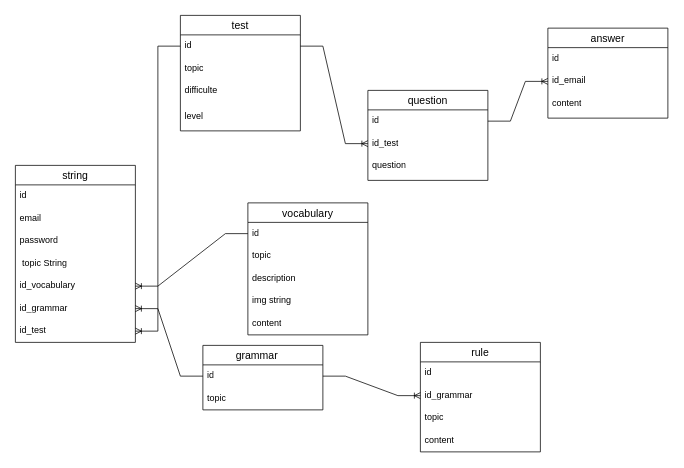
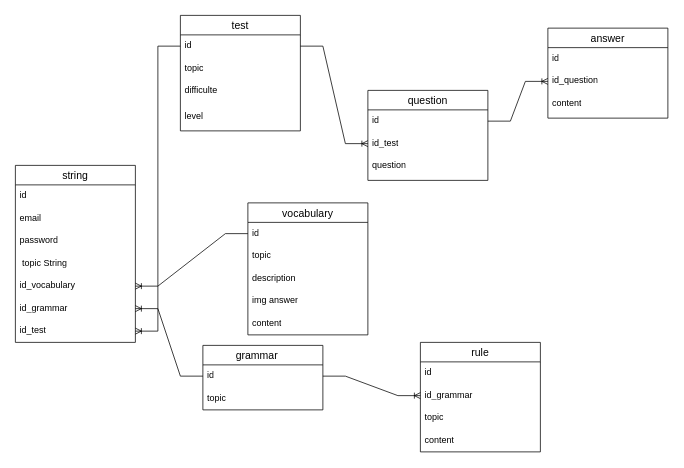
  <mxCell id="0" />
  <mxCell id="1" parent="0" />
  <mxCell id="2" value="string" style="swimlane;fontStyle=0;childLayout=stackLayout;horizontal=1;startSize=26;horizontalStack=0;resizeParent=1;resizeParentMax=0;resizeLast=0;collapsible=1;marginBottom=0;align=center;fontSize=14;" vertex="1" parent="1"><mxGeometry x="20" y="220" width="160" height="236" as="geometry" /></mxCell>
  <mxCell id="3" value="id" style="text;strokeColor=none;fillColor=none;spacingLeft=4;spacingRight=4;overflow=hidden;rotatable=0;points=[[0,0.5],[1,0.5]];portConstraint=eastwest;fontSize=12;whiteSpace=wrap;html=1;" vertex="1" parent="2"><mxGeometry y="26" width="160" height="30" as="geometry" /></mxCell>
  <mxCell id="4" value="email" style="text;strokeColor=none;fillColor=none;spacingLeft=4;spacingRight=4;overflow=hidden;rotatable=0;points=[[0,0.5],[1,0.5]];portConstraint=eastwest;fontSize=12;whiteSpace=wrap;html=1;" vertex="1" parent="2"><mxGeometry y="56" width="160" height="30" as="geometry" /></mxCell>
  <mxCell id="5" value="password" style="text;strokeColor=none;fillColor=none;spacingLeft=4;spacingRight=4;overflow=hidden;rotatable=0;points=[[0,0.5],[1,0.5]];portConstraint=eastwest;fontSize=12;whiteSpace=wrap;html=1;" vertex="1" parent="2"><mxGeometry y="86" width="160" height="30" as="geometry" /></mxCell>
  <mxCell id="6" value="&amp;nbsp;topic String" style="text;strokeColor=none;fillColor=none;spacingLeft=4;spacingRight=4;overflow=hidden;rotatable=0;points=[[0,0.5],[1,0.5]];portConstraint=eastwest;fontSize=12;whiteSpace=wrap;html=1;" vertex="1" parent="2"><mxGeometry y="116" width="160" height="30" as="geometry" /></mxCell>
  <mxCell id="7" value="id_vocabulary" style="text;strokeColor=none;fillColor=none;spacingLeft=4;spacingRight=4;overflow=hidden;rotatable=0;points=[[0,0.5],[1,0.5]];portConstraint=eastwest;fontSize=12;whiteSpace=wrap;html=1;" vertex="1" parent="2"><mxGeometry y="146" width="160" height="30" as="geometry" /></mxCell>
  <mxCell id="8" value="id_grammar" style="text;strokeColor=none;fillColor=none;spacingLeft=4;spacingRight=4;overflow=hidden;rotatable=0;points=[[0,0.5],[1,0.5]];portConstraint=eastwest;fontSize=12;whiteSpace=wrap;html=1;" vertex="1" parent="2"><mxGeometry y="176" width="160" height="30" as="geometry" /></mxCell>
  <mxCell id="9" value="id_test" style="text;strokeColor=none;fillColor=none;spacingLeft=4;spacingRight=4;overflow=hidden;rotatable=0;points=[[0,0.5],[1,0.5]];portConstraint=eastwest;fontSize=12;whiteSpace=wrap;html=1;" vertex="1" parent="2"><mxGeometry y="206" width="160" height="30" as="geometry" /></mxCell>
  <mxCell id="10" value="test" style="swimlane;fontStyle=0;childLayout=stackLayout;horizontal=1;startSize=26;horizontalStack=0;resizeParent=1;resizeParentMax=0;resizeLast=0;collapsible=1;marginBottom=0;align=center;fontSize=14;" vertex="1" parent="1"><mxGeometry x="240" y="20" width="160" height="154" as="geometry" /></mxCell>
  <mxCell id="11" value="id" style="text;strokeColor=none;fillColor=none;spacingLeft=4;spacingRight=4;overflow=hidden;rotatable=0;points=[[0,0.5],[1,0.5]];portConstraint=eastwest;fontSize=12;whiteSpace=wrap;html=1;" vertex="1" parent="10"><mxGeometry y="26" width="160" height="30" as="geometry" /></mxCell>
  <mxCell id="12" value="topic" style="text;strokeColor=none;fillColor=none;spacingLeft=4;spacingRight=4;overflow=hidden;rotatable=0;points=[[0,0.5],[1,0.5]];portConstraint=eastwest;fontSize=12;whiteSpace=wrap;html=1;" vertex="1" parent="10"><mxGeometry y="56" width="160" height="30" as="geometry" /></mxCell>
  <mxCell id="13" value="difficulte" style="text;strokeColor=none;fillColor=none;spacingLeft=4;spacingRight=4;overflow=hidden;rotatable=0;points=[[0,0.5],[1,0.5]];portConstraint=eastwest;fontSize=12;whiteSpace=wrap;html=1;" vertex="1" parent="10"><mxGeometry y="86" width="160" height="34" as="geometry" /></mxCell>
  <mxCell id="14" value="level" style="text;strokeColor=none;fillColor=none;spacingLeft=4;spacingRight=4;overflow=hidden;rotatable=0;points=[[0,0.5],[1,0.5]];portConstraint=eastwest;fontSize=12;whiteSpace=wrap;html=1;" vertex="1" parent="10"><mxGeometry y="120" width="160" height="34" as="geometry" /></mxCell>
  <mxCell id="15" value="" style="edgeStyle=entityRelationEdgeStyle;fontSize=12;html=1;endArrow=ERoneToMany;rounded=0;" edge="1" parent="1" source="11" target="9"><mxGeometry width="100" height="100" relative="1" as="geometry"><mxPoint x="80" y="190" as="sourcePoint" /><mxPoint x="180" y="90" as="targetPoint" /></mxGeometry></mxCell>
  <mxCell id="16" value="vocabulary" style="swimlane;fontStyle=0;childLayout=stackLayout;horizontal=1;startSize=26;horizontalStack=0;resizeParent=1;resizeParentMax=0;resizeLast=0;collapsible=1;marginBottom=0;align=center;fontSize=14;" vertex="1" parent="1"><mxGeometry x="330" y="270" width="160" height="176" as="geometry" /></mxCell>
  <mxCell id="17" value="id" style="text;strokeColor=none;fillColor=none;spacingLeft=4;spacingRight=4;overflow=hidden;rotatable=0;points=[[0,0.5],[1,0.5]];portConstraint=eastwest;fontSize=12;whiteSpace=wrap;html=1;" vertex="1" parent="16"><mxGeometry y="26" width="160" height="30" as="geometry" /></mxCell>
  <mxCell id="18" value="topic" style="text;strokeColor=none;fillColor=none;spacingLeft=4;spacingRight=4;overflow=hidden;rotatable=0;points=[[0,0.5],[1,0.5]];portConstraint=eastwest;fontSize=12;whiteSpace=wrap;html=1;" vertex="1" parent="16"><mxGeometry y="56" width="160" height="30" as="geometry" /></mxCell>
  <mxCell id="19" value="description" style="text;strokeColor=none;fillColor=none;spacingLeft=4;spacingRight=4;overflow=hidden;rotatable=0;points=[[0,0.5],[1,0.5]];portConstraint=eastwest;fontSize=12;whiteSpace=wrap;html=1;" vertex="1" parent="16"><mxGeometry y="86" width="160" height="30" as="geometry" /></mxCell>
- <mxCell id="20" value="img string" style="text;strokeColor=none;fillColor=none;spacingLeft=4;spacingRight=4;overflow=hidden;rotatable=0;points=[[0,0.5],[1,0.5]];portConstraint=eastwest;fontSize=12;whiteSpace=wrap;html=1;" vertex="1" parent="16"><mxGeometry y="116" width="160" height="30" as="geometry" /></mxCell>
+ <mxCell id="20" value="img answer" style="text;strokeColor=none;fillColor=none;spacingLeft=4;spacingRight=4;overflow=hidden;rotatable=0;points=[[0,0.5],[1,0.5]];portConstraint=eastwest;fontSize=12;whiteSpace=wrap;html=1;" vertex="1" parent="16"><mxGeometry y="116" width="160" height="30" as="geometry" /></mxCell>
  <mxCell id="21" value="content" style="text;strokeColor=none;fillColor=none;spacingLeft=4;spacingRight=4;overflow=hidden;rotatable=0;points=[[0,0.5],[1,0.5]];portConstraint=eastwest;fontSize=12;whiteSpace=wrap;html=1;" vertex="1" parent="16"><mxGeometry y="146" width="160" height="30" as="geometry" /></mxCell>
  <mxCell id="22" value="" style="edgeStyle=entityRelationEdgeStyle;fontSize=12;html=1;endArrow=ERoneToMany;rounded=0;" edge="1" parent="1" source="17" target="7"><mxGeometry width="100" height="100" relative="1" as="geometry"><mxPoint x="270" y="350" as="sourcePoint" /><mxPoint x="210" y="730" as="targetPoint" /></mxGeometry></mxCell>
  <mxCell id="23" value="grammar    " style="swimlane;fontStyle=0;childLayout=stackLayout;horizontal=1;startSize=26;horizontalStack=0;resizeParent=1;resizeParentMax=0;resizeLast=0;collapsible=1;marginBottom=0;align=center;fontSize=14;" vertex="1" parent="1"><mxGeometry x="270" y="460" width="160" height="86" as="geometry" /></mxCell>
  <mxCell id="24" value="id" style="text;strokeColor=none;fillColor=none;spacingLeft=4;spacingRight=4;overflow=hidden;rotatable=0;points=[[0,0.5],[1,0.5]];portConstraint=eastwest;fontSize=12;whiteSpace=wrap;html=1;" vertex="1" parent="23"><mxGeometry y="26" width="160" height="30" as="geometry" /></mxCell>
  <mxCell id="25" value="topic" style="text;strokeColor=none;fillColor=none;spacingLeft=4;spacingRight=4;overflow=hidden;rotatable=0;points=[[0,0.5],[1,0.5]];portConstraint=eastwest;fontSize=12;whiteSpace=wrap;html=1;" vertex="1" parent="23"><mxGeometry y="56" width="160" height="30" as="geometry" /></mxCell>
  <mxCell id="26" value="" style="edgeStyle=entityRelationEdgeStyle;fontSize=12;html=1;endArrow=ERoneToMany;rounded=0;" edge="1" parent="1" source="24" target="8"><mxGeometry width="100" height="100" relative="1" as="geometry"><mxPoint x="340" y="321" as="sourcePoint" /><mxPoint x="190" y="391" as="targetPoint" /></mxGeometry></mxCell>
  <mxCell id="27" value="rule" style="swimlane;fontStyle=0;childLayout=stackLayout;horizontal=1;startSize=26;horizontalStack=0;resizeParent=1;resizeParentMax=0;resizeLast=0;collapsible=1;marginBottom=0;align=center;fontSize=14;" vertex="1" parent="1"><mxGeometry x="560" y="456" width="160" height="146" as="geometry" /></mxCell>
  <mxCell id="28" value="id" style="text;strokeColor=none;fillColor=none;spacingLeft=4;spacingRight=4;overflow=hidden;rotatable=0;points=[[0,0.5],[1,0.5]];portConstraint=eastwest;fontSize=12;whiteSpace=wrap;html=1;" vertex="1" parent="27"><mxGeometry y="26" width="160" height="30" as="geometry" /></mxCell>
  <mxCell id="29" value="id_grammar" style="text;strokeColor=none;fillColor=none;spacingLeft=4;spacingRight=4;overflow=hidden;rotatable=0;points=[[0,0.5],[1,0.5]];portConstraint=eastwest;fontSize=12;whiteSpace=wrap;html=1;" vertex="1" parent="27"><mxGeometry y="56" width="160" height="30" as="geometry" /></mxCell>
  <mxCell id="30" value="topic" style="text;strokeColor=none;fillColor=none;spacingLeft=4;spacingRight=4;overflow=hidden;rotatable=0;points=[[0,0.5],[1,0.5]];portConstraint=eastwest;fontSize=12;whiteSpace=wrap;html=1;" vertex="1" parent="27"><mxGeometry y="86" width="160" height="30" as="geometry" /></mxCell>
  <mxCell id="31" value="content" style="text;strokeColor=none;fillColor=none;spacingLeft=4;spacingRight=4;overflow=hidden;rotatable=0;points=[[0,0.5],[1,0.5]];portConstraint=eastwest;fontSize=12;whiteSpace=wrap;html=1;" vertex="1" parent="27"><mxGeometry y="116" width="160" height="30" as="geometry" /></mxCell>
  <mxCell id="32" value="" style="edgeStyle=entityRelationEdgeStyle;fontSize=12;html=1;endArrow=ERoneToMany;rounded=0;" edge="1" parent="1" source="24" target="29"><mxGeometry width="100" height="100" relative="1" as="geometry"><mxPoint x="340" y="321" as="sourcePoint" /><mxPoint x="190" y="391" as="targetPoint" /></mxGeometry></mxCell>
  <mxCell id="33" value="question" style="swimlane;fontStyle=0;childLayout=stackLayout;horizontal=1;startSize=26;horizontalStack=0;resizeParent=1;resizeParentMax=0;resizeLast=0;collapsible=1;marginBottom=0;align=center;fontSize=14;" vertex="1" parent="1"><mxGeometry x="490" y="120" width="160" height="120" as="geometry" /></mxCell>
  <mxCell id="34" value="id" style="text;strokeColor=none;fillColor=none;spacingLeft=4;spacingRight=4;overflow=hidden;rotatable=0;points=[[0,0.5],[1,0.5]];portConstraint=eastwest;fontSize=12;whiteSpace=wrap;html=1;" vertex="1" parent="33"><mxGeometry y="26" width="160" height="30" as="geometry" /></mxCell>
  <mxCell id="35" value="id_test" style="text;strokeColor=none;fillColor=none;spacingLeft=4;spacingRight=4;overflow=hidden;rotatable=0;points=[[0,0.5],[1,0.5]];portConstraint=eastwest;fontSize=12;whiteSpace=wrap;html=1;" vertex="1" parent="33"><mxGeometry y="56" width="160" height="30" as="geometry" /></mxCell>
  <mxCell id="36" value="question" style="text;strokeColor=none;fillColor=none;spacingLeft=4;spacingRight=4;overflow=hidden;rotatable=0;points=[[0,0.5],[1,0.5]];portConstraint=eastwest;fontSize=12;whiteSpace=wrap;html=1;" vertex="1" parent="33"><mxGeometry y="86" width="160" height="34" as="geometry" /></mxCell>
  <mxCell id="37" value="answer" style="swimlane;fontStyle=0;childLayout=stackLayout;horizontal=1;startSize=26;horizontalStack=0;resizeParent=1;resizeParentMax=0;resizeLast=0;collapsible=1;marginBottom=0;align=center;fontSize=14;" vertex="1" parent="1"><mxGeometry x="730" y="37" width="160" height="120" as="geometry" /></mxCell>
  <mxCell id="38" value="id" style="text;strokeColor=none;fillColor=none;spacingLeft=4;spacingRight=4;overflow=hidden;rotatable=0;points=[[0,0.5],[1,0.5]];portConstraint=eastwest;fontSize=12;whiteSpace=wrap;html=1;" vertex="1" parent="37"><mxGeometry y="26" width="160" height="30" as="geometry" /></mxCell>
- <mxCell id="39" value="id_email" style="text;strokeColor=none;fillColor=none;spacingLeft=4;spacingRight=4;overflow=hidden;rotatable=0;points=[[0,0.5],[1,0.5]];portConstraint=eastwest;fontSize=12;whiteSpace=wrap;html=1;" vertex="1" parent="37"><mxGeometry y="56" width="160" height="30" as="geometry" /></mxCell>
+ <mxCell id="39" value="id_question" style="text;strokeColor=none;fillColor=none;spacingLeft=4;spacingRight=4;overflow=hidden;rotatable=0;points=[[0,0.5],[1,0.5]];portConstraint=eastwest;fontSize=12;whiteSpace=wrap;html=1;" vertex="1" parent="37"><mxGeometry y="56" width="160" height="30" as="geometry" /></mxCell>
  <mxCell id="40" value="content" style="text;strokeColor=none;fillColor=none;spacingLeft=4;spacingRight=4;overflow=hidden;rotatable=0;points=[[0,0.5],[1,0.5]];portConstraint=eastwest;fontSize=12;whiteSpace=wrap;html=1;" vertex="1" parent="37"><mxGeometry y="86" width="160" height="34" as="geometry" /></mxCell>
  <mxCell id="41" value="" style="edgeStyle=entityRelationEdgeStyle;fontSize=12;html=1;endArrow=ERoneToMany;rounded=0;entryX=0;entryY=0.5;entryDx=0;entryDy=0;" edge="1" parent="1" source="34" target="39"><mxGeometry width="100" height="100" relative="1" as="geometry"><mxPoint x="540" y="290" as="sourcePoint" /><mxPoint x="640" y="190" as="targetPoint" /></mxGeometry></mxCell>
  <mxCell id="42" value="" style="edgeStyle=entityRelationEdgeStyle;fontSize=12;html=1;endArrow=ERoneToMany;rounded=0;" edge="1" parent="1" source="11" target="35"><mxGeometry width="100" height="100" relative="1" as="geometry"><mxPoint x="370" y="260" as="sourcePoint" /><mxPoint x="470" y="160" as="targetPoint" /></mxGeometry></mxCell>
